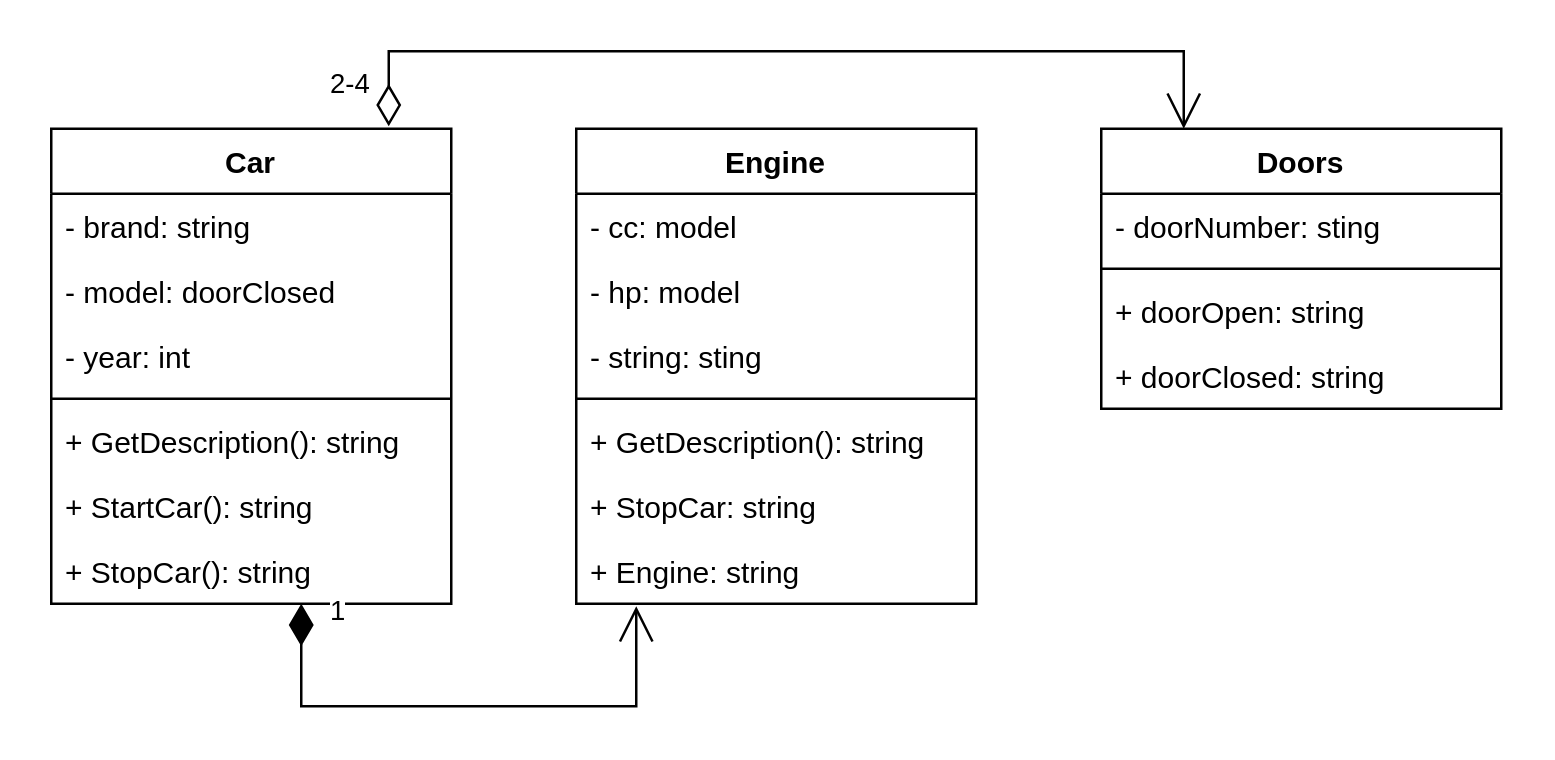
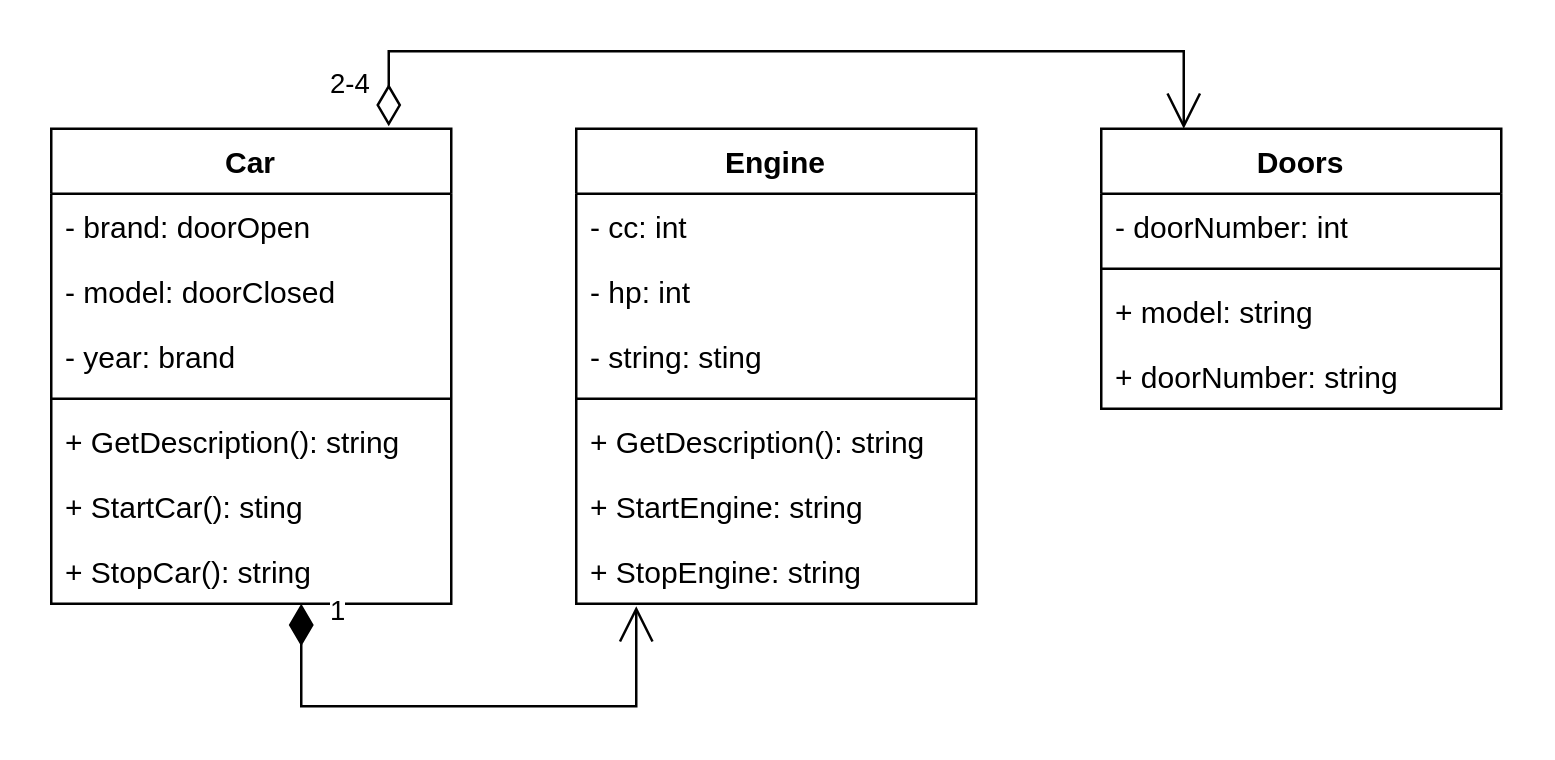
  <mxCell id="0" />
  <mxCell id="1" parent="0" />
  <mxCell id="2" value="Car" style="swimlane;fontStyle=1;align=center;verticalAlign=top;childLayout=stackLayout;horizontal=1;startSize=26;horizontalStack=0;resizeParent=1;resizeParentMax=0;resizeLast=0;collapsible=1;marginBottom=0;whiteSpace=wrap;html=1;" vertex="1" parent="1"><mxGeometry x="20" y="51" width="160" height="190" as="geometry" /></mxCell>
- <mxCell id="3" value="- brand:&amp;nbsp;string&lt;div&gt;&lt;br&gt;&lt;/div&gt;" style="text;strokeColor=none;fillColor=none;align=left;verticalAlign=top;spacingLeft=4;spacingRight=4;overflow=hidden;rotatable=0;points=[[0,0.5],[1,0.5]];portConstraint=eastwest;whiteSpace=wrap;html=1;" vertex="1" parent="2"><mxGeometry y="26" width="160" height="26" as="geometry" /></mxCell>
+ <mxCell id="3" value="- brand:&amp;nbsp;doorOpen&lt;div&gt;&lt;br&gt;&lt;/div&gt;" style="text;strokeColor=none;fillColor=none;align=left;verticalAlign=top;spacingLeft=4;spacingRight=4;overflow=hidden;rotatable=0;points=[[0,0.5],[1,0.5]];portConstraint=eastwest;whiteSpace=wrap;html=1;" vertex="1" parent="2"><mxGeometry y="26" width="160" height="26" as="geometry" /></mxCell>
  <mxCell id="4" value="- model: doorClosed" style="text;strokeColor=none;fillColor=none;align=left;verticalAlign=top;spacingLeft=4;spacingRight=4;overflow=hidden;rotatable=0;points=[[0,0.5],[1,0.5]];portConstraint=eastwest;whiteSpace=wrap;html=1;" vertex="1" parent="2"><mxGeometry y="52" width="160" height="26" as="geometry" /></mxCell>
- <mxCell id="5" value="- year: int" style="text;strokeColor=none;fillColor=none;align=left;verticalAlign=top;spacingLeft=4;spacingRight=4;overflow=hidden;rotatable=0;points=[[0,0.5],[1,0.5]];portConstraint=eastwest;whiteSpace=wrap;html=1;" vertex="1" parent="2"><mxGeometry y="78" width="160" height="26" as="geometry" /></mxCell>
+ <mxCell id="5" value="- year: brand" style="text;strokeColor=none;fillColor=none;align=left;verticalAlign=top;spacingLeft=4;spacingRight=4;overflow=hidden;rotatable=0;points=[[0,0.5],[1,0.5]];portConstraint=eastwest;whiteSpace=wrap;html=1;" vertex="1" parent="2"><mxGeometry y="78" width="160" height="26" as="geometry" /></mxCell>
  <mxCell id="6" value="" style="line;strokeWidth=1;fillColor=none;align=left;verticalAlign=middle;spacingTop=-1;spacingLeft=3;spacingRight=3;rotatable=0;labelPosition=right;points=[];portConstraint=eastwest;strokeColor=inherit;" vertex="1" parent="2"><mxGeometry y="104" width="160" height="8" as="geometry" /></mxCell>
  <mxCell id="7" value="+ GetDescription(): string" style="text;strokeColor=none;fillColor=none;align=left;verticalAlign=top;spacingLeft=4;spacingRight=4;overflow=hidden;rotatable=0;points=[[0,0.5],[1,0.5]];portConstraint=eastwest;whiteSpace=wrap;html=1;" vertex="1" parent="2"><mxGeometry y="112" width="160" height="26" as="geometry" /></mxCell>
- <mxCell id="8" value="+ StartCar(): string" style="text;strokeColor=none;fillColor=none;align=left;verticalAlign=top;spacingLeft=4;spacingRight=4;overflow=hidden;rotatable=0;points=[[0,0.5],[1,0.5]];portConstraint=eastwest;whiteSpace=wrap;html=1;" vertex="1" parent="2"><mxGeometry y="138" width="160" height="26" as="geometry" /></mxCell>
+ <mxCell id="8" value="+ StartCar(): sting" style="text;strokeColor=none;fillColor=none;align=left;verticalAlign=top;spacingLeft=4;spacingRight=4;overflow=hidden;rotatable=0;points=[[0,0.5],[1,0.5]];portConstraint=eastwest;whiteSpace=wrap;html=1;" vertex="1" parent="2"><mxGeometry y="138" width="160" height="26" as="geometry" /></mxCell>
  <mxCell id="9" value="+ StopCar(): string" style="text;strokeColor=none;fillColor=none;align=left;verticalAlign=top;spacingLeft=4;spacingRight=4;overflow=hidden;rotatable=0;points=[[0,0.5],[1,0.5]];portConstraint=eastwest;whiteSpace=wrap;html=1;" vertex="1" parent="2"><mxGeometry y="164" width="160" height="26" as="geometry" /></mxCell>
  <mxCell id="10" value="Engine" style="swimlane;fontStyle=1;align=center;verticalAlign=top;childLayout=stackLayout;horizontal=1;startSize=26;horizontalStack=0;resizeParent=1;resizeParentMax=0;resizeLast=0;collapsible=1;marginBottom=0;whiteSpace=wrap;html=1;" vertex="1" parent="1"><mxGeometry x="230" y="51" width="160" height="190" as="geometry" /></mxCell>
- <mxCell id="11" value="- cc: model" style="text;strokeColor=none;fillColor=none;align=left;verticalAlign=top;spacingLeft=4;spacingRight=4;overflow=hidden;rotatable=0;points=[[0,0.5],[1,0.5]];portConstraint=eastwest;whiteSpace=wrap;html=1;" vertex="1" parent="10"><mxGeometry y="26" width="160" height="26" as="geometry" /></mxCell>
- <mxCell id="12" value="- hp: model" style="text;strokeColor=none;fillColor=none;align=left;verticalAlign=top;spacingLeft=4;spacingRight=4;overflow=hidden;rotatable=0;points=[[0,0.5],[1,0.5]];portConstraint=eastwest;whiteSpace=wrap;html=1;" vertex="1" parent="10"><mxGeometry y="52" width="160" height="26" as="geometry" /></mxCell>
+ <mxCell id="11" value="- cc: int" style="text;strokeColor=none;fillColor=none;align=left;verticalAlign=top;spacingLeft=4;spacingRight=4;overflow=hidden;rotatable=0;points=[[0,0.5],[1,0.5]];portConstraint=eastwest;whiteSpace=wrap;html=1;" vertex="1" parent="10"><mxGeometry y="26" width="160" height="26" as="geometry" /></mxCell>
+ <mxCell id="12" value="- hp: int" style="text;strokeColor=none;fillColor=none;align=left;verticalAlign=top;spacingLeft=4;spacingRight=4;overflow=hidden;rotatable=0;points=[[0,0.5],[1,0.5]];portConstraint=eastwest;whiteSpace=wrap;html=1;" vertex="1" parent="10"><mxGeometry y="52" width="160" height="26" as="geometry" /></mxCell>
  <mxCell id="13" value="- string: sting" style="text;strokeColor=none;fillColor=none;align=left;verticalAlign=top;spacingLeft=4;spacingRight=4;overflow=hidden;rotatable=0;points=[[0,0.5],[1,0.5]];portConstraint=eastwest;whiteSpace=wrap;html=1;" vertex="1" parent="10"><mxGeometry y="78" width="160" height="26" as="geometry" /></mxCell>
  <mxCell id="14" value="" style="line;strokeWidth=1;fillColor=none;align=left;verticalAlign=middle;spacingTop=-1;spacingLeft=3;spacingRight=3;rotatable=0;labelPosition=right;points=[];portConstraint=eastwest;strokeColor=inherit;" vertex="1" parent="10"><mxGeometry y="104" width="160" height="8" as="geometry" /></mxCell>
  <mxCell id="15" value="+ GetDescription(): string" style="text;strokeColor=none;fillColor=none;align=left;verticalAlign=top;spacingLeft=4;spacingRight=4;overflow=hidden;rotatable=0;points=[[0,0.5],[1,0.5]];portConstraint=eastwest;whiteSpace=wrap;html=1;" vertex="1" parent="10"><mxGeometry y="112" width="160" height="26" as="geometry" /></mxCell>
- <mxCell id="16" value="+ StopCar: string&lt;div&gt;&lt;br&gt;&lt;/div&gt;" style="text;strokeColor=none;fillColor=none;align=left;verticalAlign=top;spacingLeft=4;spacingRight=4;overflow=hidden;rotatable=0;points=[[0,0.5],[1,0.5]];portConstraint=eastwest;whiteSpace=wrap;html=1;" vertex="1" parent="10"><mxGeometry y="138" width="160" height="26" as="geometry" /></mxCell>
- <mxCell id="17" value="+ Engine: string" style="text;strokeColor=none;fillColor=none;align=left;verticalAlign=top;spacingLeft=4;spacingRight=4;overflow=hidden;rotatable=0;points=[[0,0.5],[1,0.5]];portConstraint=eastwest;whiteSpace=wrap;html=1;" vertex="1" parent="10"><mxGeometry y="164" width="160" height="26" as="geometry" /></mxCell>
+ <mxCell id="16" value="+ StartEngine: string&lt;div&gt;&lt;br&gt;&lt;/div&gt;" style="text;strokeColor=none;fillColor=none;align=left;verticalAlign=top;spacingLeft=4;spacingRight=4;overflow=hidden;rotatable=0;points=[[0,0.5],[1,0.5]];portConstraint=eastwest;whiteSpace=wrap;html=1;" vertex="1" parent="10"><mxGeometry y="138" width="160" height="26" as="geometry" /></mxCell>
+ <mxCell id="17" value="+ StopEngine: string" style="text;strokeColor=none;fillColor=none;align=left;verticalAlign=top;spacingLeft=4;spacingRight=4;overflow=hidden;rotatable=0;points=[[0,0.5],[1,0.5]];portConstraint=eastwest;whiteSpace=wrap;html=1;" vertex="1" parent="10"><mxGeometry y="164" width="160" height="26" as="geometry" /></mxCell>
  <mxCell id="18" value="Doors" style="swimlane;fontStyle=1;align=center;verticalAlign=top;childLayout=stackLayout;horizontal=1;startSize=26;horizontalStack=0;resizeParent=1;resizeParentMax=0;resizeLast=0;collapsible=1;marginBottom=0;whiteSpace=wrap;html=1;" vertex="1" parent="1"><mxGeometry x="440" y="51" width="160" height="112" as="geometry" /></mxCell>
- <mxCell id="19" value="- doorNumber: sting" style="text;strokeColor=none;fillColor=none;align=left;verticalAlign=top;spacingLeft=4;spacingRight=4;overflow=hidden;rotatable=0;points=[[0,0.5],[1,0.5]];portConstraint=eastwest;whiteSpace=wrap;html=1;" vertex="1" parent="18"><mxGeometry y="26" width="160" height="26" as="geometry" /></mxCell>
+ <mxCell id="19" value="- doorNumber: int" style="text;strokeColor=none;fillColor=none;align=left;verticalAlign=top;spacingLeft=4;spacingRight=4;overflow=hidden;rotatable=0;points=[[0,0.5],[1,0.5]];portConstraint=eastwest;whiteSpace=wrap;html=1;" vertex="1" parent="18"><mxGeometry y="26" width="160" height="26" as="geometry" /></mxCell>
  <mxCell id="20" value="" style="line;strokeWidth=1;fillColor=none;align=left;verticalAlign=middle;spacingTop=-1;spacingLeft=3;spacingRight=3;rotatable=0;labelPosition=right;points=[];portConstraint=eastwest;strokeColor=inherit;" vertex="1" parent="18"><mxGeometry y="52" width="160" height="8" as="geometry" /></mxCell>
- <mxCell id="21" value="+ doorOpen: string" style="text;strokeColor=none;fillColor=none;align=left;verticalAlign=top;spacingLeft=4;spacingRight=4;overflow=hidden;rotatable=0;points=[[0,0.5],[1,0.5]];portConstraint=eastwest;whiteSpace=wrap;html=1;" vertex="1" parent="18"><mxGeometry y="60" width="160" height="26" as="geometry" /></mxCell>
- <mxCell id="22" value="+ doorClosed: string&lt;div&gt;&lt;br&gt;&lt;/div&gt;" style="text;strokeColor=none;fillColor=none;align=left;verticalAlign=top;spacingLeft=4;spacingRight=4;overflow=hidden;rotatable=0;points=[[0,0.5],[1,0.5]];portConstraint=eastwest;whiteSpace=wrap;html=1;" vertex="1" parent="18"><mxGeometry y="86" width="160" height="26" as="geometry" /></mxCell>
+ <mxCell id="21" value="+ model: string" style="text;strokeColor=none;fillColor=none;align=left;verticalAlign=top;spacingLeft=4;spacingRight=4;overflow=hidden;rotatable=0;points=[[0,0.5],[1,0.5]];portConstraint=eastwest;whiteSpace=wrap;html=1;" vertex="1" parent="18"><mxGeometry y="60" width="160" height="26" as="geometry" /></mxCell>
+ <mxCell id="22" value="+ doorNumber: string&lt;div&gt;&lt;br&gt;&lt;/div&gt;" style="text;strokeColor=none;fillColor=none;align=left;verticalAlign=top;spacingLeft=4;spacingRight=4;overflow=hidden;rotatable=0;points=[[0,0.5],[1,0.5]];portConstraint=eastwest;whiteSpace=wrap;html=1;" vertex="1" parent="18"><mxGeometry y="86" width="160" height="26" as="geometry" /></mxCell>
  <mxCell id="23" value="2-4" style="endArrow=open;html=1;endSize=12;startArrow=diamondThin;startSize=14;startFill=0;edgeStyle=orthogonalEdgeStyle;align=left;verticalAlign=bottom;rounded=0;exitX=1;exitY=0;exitDx=0;exitDy=0;" edge="1" parent="1"><mxGeometry x="-0.958" y="25" relative="1" as="geometry"><mxPoint x="155" y="50" as="sourcePoint" /><mxPoint x="473" y="51" as="targetPoint" /><mxPoint as="offset" /><Array as="points"><mxPoint x="155" y="20" /><mxPoint x="473" y="20" /></Array></mxGeometry></mxCell>
  <mxCell id="24" value="1" style="endArrow=open;html=1;endSize=12;startArrow=diamondThin;startSize=14;startFill=1;edgeStyle=orthogonalEdgeStyle;align=left;verticalAlign=bottom;rounded=0;" edge="1" parent="1"><mxGeometry x="-0.886" y="10" relative="1" as="geometry"><mxPoint x="120" y="241" as="sourcePoint" /><mxPoint x="254" y="242" as="targetPoint" /><Array as="points"><mxPoint x="120" y="282" /><mxPoint x="254" y="282" /></Array><mxPoint as="offset" /></mxGeometry></mxCell>
